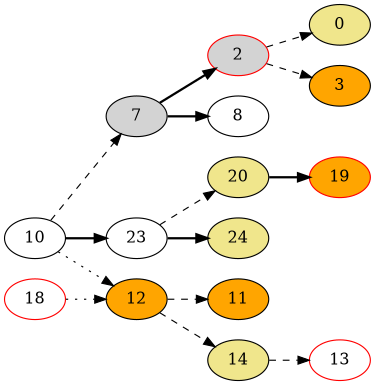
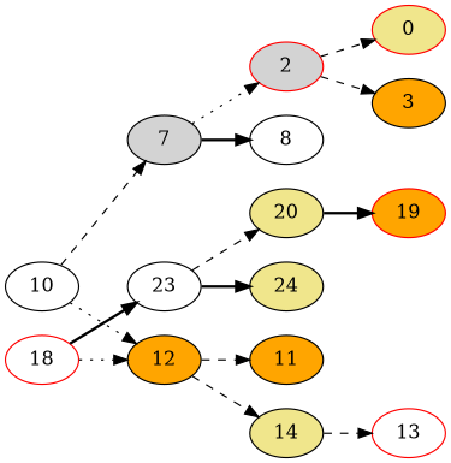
  digraph {
    rankdir=LR
    node [color=black fillcolor=white style=filled]
    edge [style=dashed]
    7 [fillcolor=lightgrey]
    10
    12 [fillcolor=orange]
    2 [color=red fillcolor=lightgrey]
    8
    18 [color=red]
    23
-   0 [fillcolor=khaki]
+   0 [color=red fillcolor=khaki]
    3 [fillcolor=orange]
    11 [fillcolor=orange]
    14 [fillcolor=khaki]
    20 [fillcolor=khaki]
    24 [fillcolor=khaki]
    13 [color=red]
    19 [color=red fillcolor=orange]
-   7 -> 2 [style=bold]
+   7 -> 2 [style=dotted]
    7 -> 8 [style=bold]
    10 -> 7
    10 -> 12 [style=dotted]
    12 -> 11
    12 -> 14
    2 -> 0
    2 -> 3
    18 -> 12 [style=dotted]
-   10 -> 23 [style=bold]
+   18 -> 23 [style=bold]
    23 -> 20
    23 -> 24 [style=bold]
    14 -> 13
    20 -> 19 [style=bold]
  }
